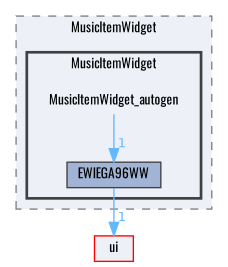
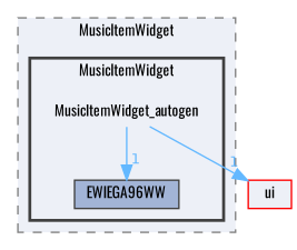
  digraph {
    compound=true
    fontname=Oswald
    node [fontname=Oswald fontsize=10 shape=box style=filled]
    edge [color=steelblue1 fontcolor=steelblue1 fontname=Oswald fontsize=10 headlabel=1 labeldistance=1.5 labelfontname=Helvetica labelfontsize=10]
    n1 [height=0.2 label=MusicItemWidget_autogen shape=plaintext width=0.4 style=""]
    n2 [color=grey25 fillcolor="#a2b4d6" height=0.2 label=EWIEGA96WW width=0.4]
    n3 [color=red fillcolor="#edf0f7" height=0.2 label=ui width=0.4]
    subgraph cluster_1 {
      bgcolor="#edf0f7"
      fontsize=10
      label=MusicItemWidget
      pencolor=grey50
      style="filled,dashed"
      subgraph cluster_2 {
        bgcolor="#edf0f7"
        fontsize=10
        label=MusicItemWidget
        pencolor=grey25
        style="filled,bold"
        n1
        n2
      }
    }
    n1 -> n2
-   n2 -> n3
+   n1 -> n3
  }
